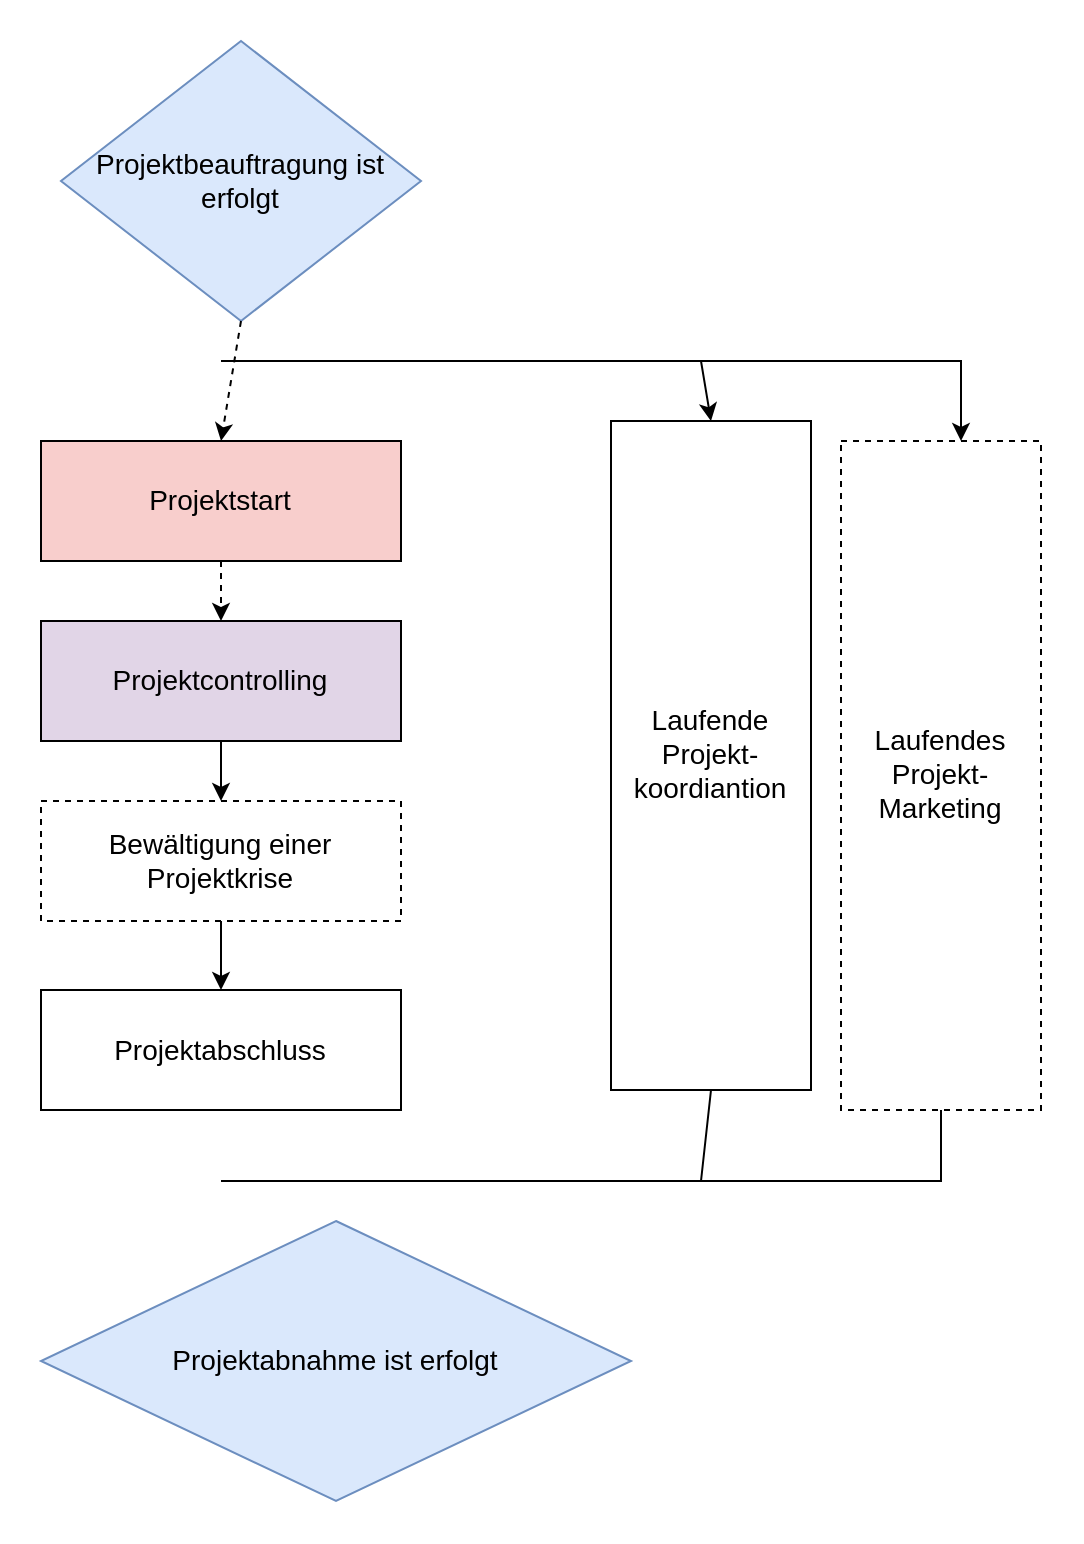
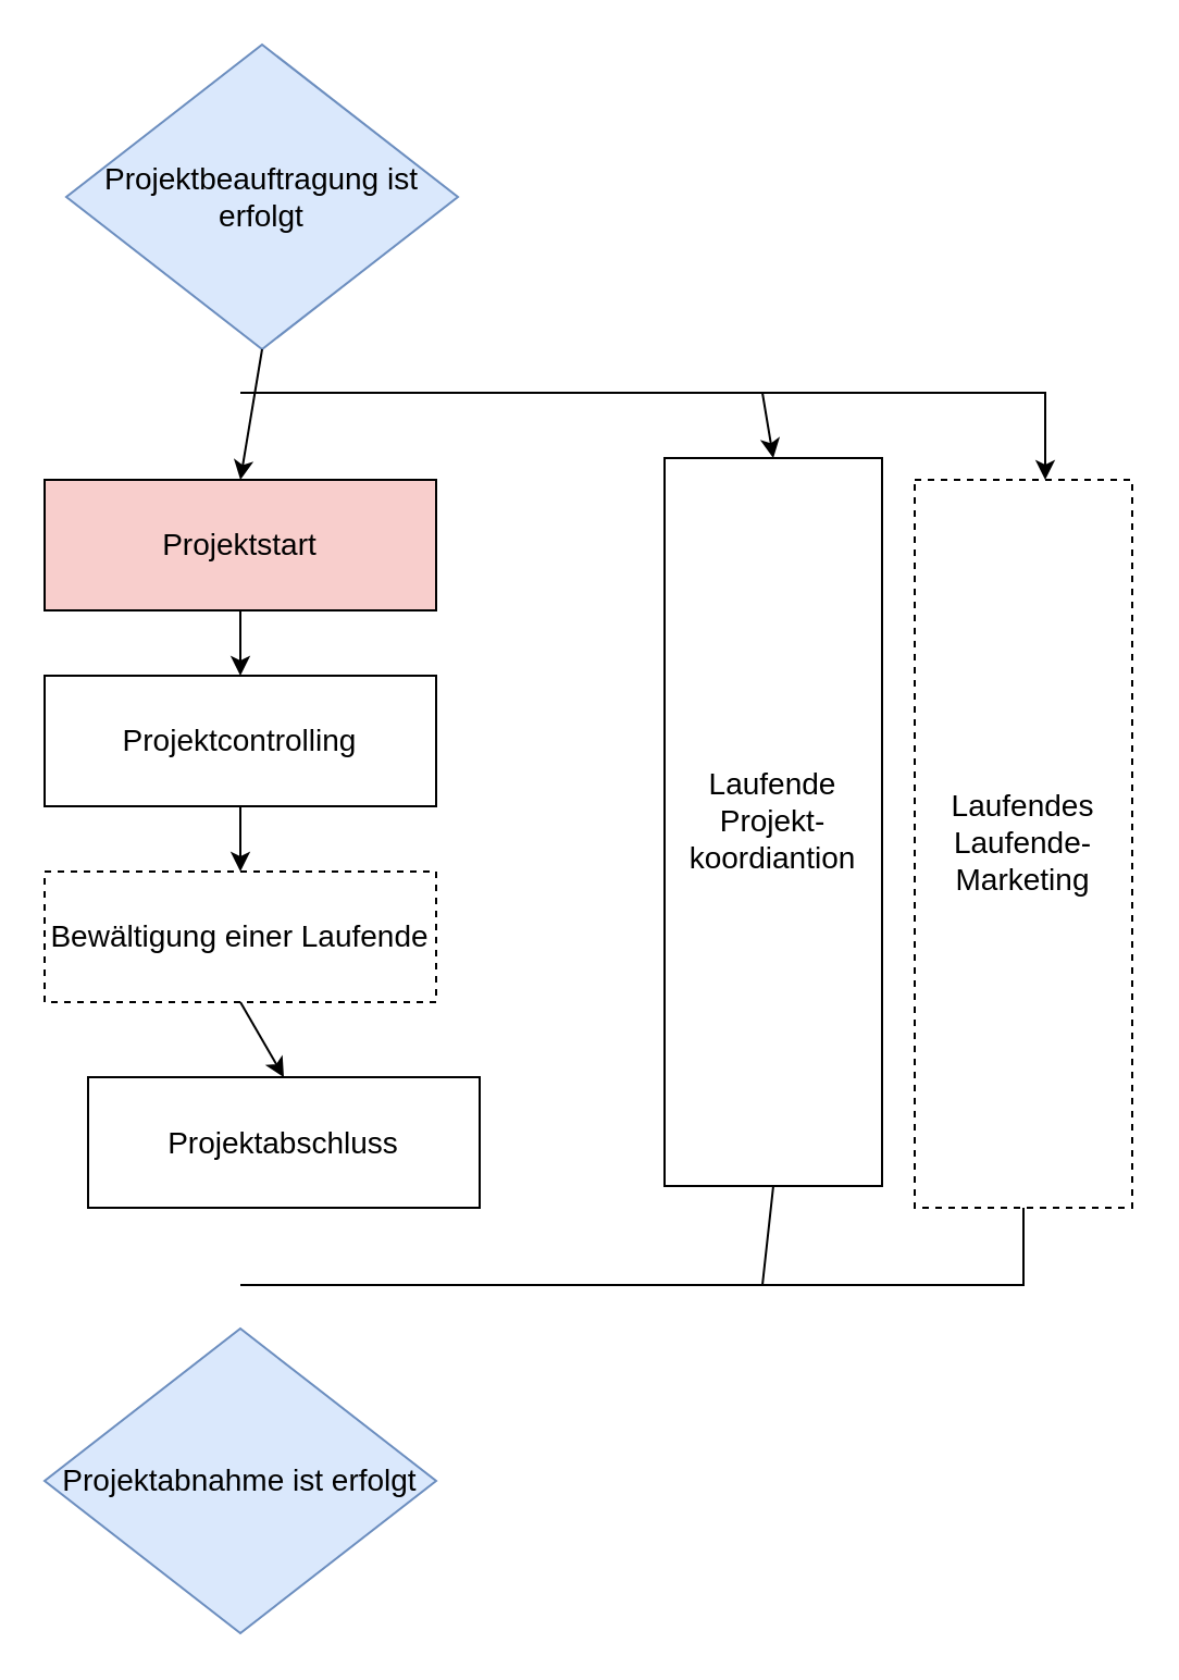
  <mxCell id="0" />
  <mxCell id="1" parent="0" />
  <mxCell id="2" value="&lt;font style=&quot;font-size: 14px;&quot;&gt;Projektbeauftragung ist erfolgt&lt;/font&gt;" style="rhombus;whiteSpace=wrap;html=1;fillColor=#dae8fc;strokeColor=#6c8ebf;" parent="1" vertex="1"><mxGeometry x="30" y="20" width="180" height="140" as="geometry" /></mxCell>
  <mxCell id="3" value="&lt;font style=&quot;font-size: 14px;&quot;&gt;Projektstart&lt;/font&gt;" style="rounded=0;whiteSpace=wrap;html=1;fillColor=#f8cecc;" parent="1" vertex="1"><mxGeometry x="20" y="220" width="180" height="60" as="geometry" /></mxCell>
- <mxCell id="4" value="&lt;span style=&quot;font-size: 14px;&quot;&gt;Projektcontrolling&lt;br&gt;&lt;/span&gt;" style="rounded=0;whiteSpace=wrap;html=1;fillColor=#e1d5e7;" parent="1" vertex="1"><mxGeometry x="20" y="310" width="180" height="60" as="geometry" /></mxCell>
- <mxCell id="5" value="&lt;span style=&quot;font-size: 14px;&quot;&gt;Bewältigung einer Projektkrise&lt;br&gt;&lt;/span&gt;" style="rounded=0;whiteSpace=wrap;html=1;strokeColor=default;dashed=1;" parent="1" vertex="1"><mxGeometry x="20" y="400" width="180" height="60" as="geometry" /></mxCell>
- <mxCell id="6" value="&lt;span style=&quot;font-size: 14px;&quot;&gt;Projektabschluss&lt;br&gt;&lt;/span&gt;" style="rounded=0;whiteSpace=wrap;html=1;" parent="1" vertex="1"><mxGeometry x="20" y="494.5" width="180" height="60" as="geometry" /></mxCell>
+ <mxCell id="4" value="&lt;span style=&quot;font-size: 14px;&quot;&gt;Projektcontrolling&lt;br&gt;&lt;/span&gt;" style="rounded=0;whiteSpace=wrap;html=1;" parent="1" vertex="1"><mxGeometry x="20" y="310" width="180" height="60" as="geometry" /></mxCell>
+ <mxCell id="5" value="&lt;span style=&quot;font-size: 14px;&quot;&gt;Bewältigung einer Laufende&lt;br&gt;&lt;/span&gt;" style="rounded=0;whiteSpace=wrap;html=1;strokeColor=default;dashed=1;" parent="1" vertex="1"><mxGeometry x="20" y="400" width="180" height="60" as="geometry" /></mxCell>
+ <mxCell id="6" value="&lt;span style=&quot;font-size: 14px;&quot;&gt;Projektabschluss&lt;br&gt;&lt;/span&gt;" style="rounded=0;whiteSpace=wrap;html=1;" parent="1" vertex="1"><mxGeometry x="40" y="494.5" width="180" height="60" as="geometry" /></mxCell>
  <mxCell id="7" value="&lt;span style=&quot;font-size: 14px;&quot;&gt;Laufende Projekt-koordiantion&lt;br&gt;&lt;/span&gt;" style="rounded=0;whiteSpace=wrap;html=1;" parent="1" vertex="1"><mxGeometry x="305" y="210" width="100" height="334.5" as="geometry" /></mxCell>
- <mxCell id="8" value="&lt;span style=&quot;font-size: 14px;&quot;&gt;Laufendes Projekt-Marketing&lt;br&gt;&lt;/span&gt;" style="rounded=0;whiteSpace=wrap;html=1;strokeColor=default;dashed=1;" parent="1" vertex="1"><mxGeometry x="420" y="220" width="100" height="334.5" as="geometry" /></mxCell>
- <mxCell id="9" value="&lt;font style=&quot;font-size: 14px;&quot;&gt;Projektabnahme ist erfolgt&lt;/font&gt;" style="rhombus;whiteSpace=wrap;html=1;fillColor=#dae8fc;strokeColor=#6c8ebf;" parent="1" vertex="1"><mxGeometry x="20" y="610" width="295" height="140" as="geometry" /></mxCell>
- <mxCell id="10" value="" style="endArrow=classic;html=1;rounded=0;exitX=0.5;exitY=1;exitDx=0;exitDy=0;entryX=0.5;entryY=0;entryDx=0;entryDy=0;dashed=1;" edge="1" parent="1" source="2" target="3"><mxGeometry width="50" height="50" relative="1" as="geometry"><mxPoint x="110" y="180" as="sourcePoint" /><mxPoint x="160" y="130" as="targetPoint" /></mxGeometry></mxCell>
- <mxCell id="11" value="" style="endArrow=classic;html=1;rounded=0;exitX=0.5;exitY=1;exitDx=0;exitDy=0;entryX=0.5;entryY=0;entryDx=0;entryDy=0;dashed=1;" edge="1" parent="1" source="3" target="4"><mxGeometry width="50" height="50" relative="1" as="geometry"><mxPoint x="140" y="260" as="sourcePoint" /><mxPoint x="190" y="210" as="targetPoint" /></mxGeometry></mxCell>
+ <mxCell id="8" value="&lt;span style=&quot;font-size: 14px;&quot;&gt;Laufendes Laufende-Marketing&lt;br&gt;&lt;/span&gt;" style="rounded=0;whiteSpace=wrap;html=1;strokeColor=default;dashed=1;" parent="1" vertex="1"><mxGeometry x="420" y="220" width="100" height="334.5" as="geometry" /></mxCell>
+ <mxCell id="9" value="&lt;font style=&quot;font-size: 14px;&quot;&gt;Projektabnahme ist erfolgt&lt;/font&gt;" style="rhombus;whiteSpace=wrap;html=1;fillColor=#dae8fc;strokeColor=#6c8ebf;" parent="1" vertex="1"><mxGeometry x="20" y="610" width="180" height="140" as="geometry" /></mxCell>
+ <mxCell id="10" value="" style="endArrow=classic;html=1;rounded=0;exitX=0.5;exitY=1;exitDx=0;exitDy=0;entryX=0.5;entryY=0;entryDx=0;entryDy=0;" edge="1" parent="1" source="2" target="3"><mxGeometry width="50" height="50" relative="1" as="geometry"><mxPoint x="110" y="180" as="sourcePoint" /><mxPoint x="160" y="130" as="targetPoint" /></mxGeometry></mxCell>
+ <mxCell id="11" value="" style="endArrow=classic;html=1;rounded=0;exitX=0.5;exitY=1;exitDx=0;exitDy=0;entryX=0.5;entryY=0;entryDx=0;entryDy=0;" edge="1" parent="1" source="3" target="4"><mxGeometry width="50" height="50" relative="1" as="geometry"><mxPoint x="140" y="260" as="sourcePoint" /><mxPoint x="190" y="210" as="targetPoint" /></mxGeometry></mxCell>
  <mxCell id="12" value="" style="endArrow=classic;html=1;rounded=0;entryX=0.5;entryY=0;entryDx=0;entryDy=0;" edge="1" parent="1" target="5"><mxGeometry width="50" height="50" relative="1" as="geometry"><mxPoint x="110" y="370" as="sourcePoint" /><mxPoint x="160" y="320" as="targetPoint" /></mxGeometry></mxCell>
  <mxCell id="13" value="" style="endArrow=classic;html=1;rounded=0;entryX=0.5;entryY=0;entryDx=0;entryDy=0;" edge="1" parent="1" target="6"><mxGeometry width="50" height="50" relative="1" as="geometry"><mxPoint x="110" y="460" as="sourcePoint" /><mxPoint x="160" y="410" as="targetPoint" /></mxGeometry></mxCell>
  <mxCell id="14" value="" style="endArrow=classic;html=1;rounded=0;entryX=0.5;entryY=0;entryDx=0;entryDy=0;" edge="1" parent="1" target="7"><mxGeometry width="50" height="50" relative="1" as="geometry"><mxPoint x="110" y="180" as="sourcePoint" /><mxPoint x="330" y="220" as="targetPoint" /><Array as="points"><mxPoint x="350" y="180" /></Array></mxGeometry></mxCell>
  <mxCell id="15" value="" style="endArrow=classic;html=1;rounded=0;" edge="1" parent="1"><mxGeometry width="50" height="50" relative="1" as="geometry"><mxPoint x="350" y="180" as="sourcePoint" /><mxPoint x="480" y="220" as="targetPoint" /><Array as="points"><mxPoint x="480" y="180" /></Array></mxGeometry></mxCell>
  <mxCell id="16" value="" style="endArrow=none;html=1;rounded=0;entryX=0.5;entryY=1;entryDx=0;entryDy=0;" edge="1" parent="1" target="7"><mxGeometry width="50" height="50" relative="1" as="geometry"><mxPoint x="110" y="590" as="sourcePoint" /><mxPoint x="400" y="340" as="targetPoint" /><Array as="points"><mxPoint x="230" y="590" /><mxPoint x="350" y="590" /></Array></mxGeometry></mxCell>
  <mxCell id="17" value="" style="endArrow=none;html=1;rounded=0;entryX=0.5;entryY=1;entryDx=0;entryDy=0;" edge="1" parent="1" target="8"><mxGeometry width="50" height="50" relative="1" as="geometry"><mxPoint x="350" y="590" as="sourcePoint" /><mxPoint x="400" y="340" as="targetPoint" /><Array as="points"><mxPoint x="470" y="590" /></Array></mxGeometry></mxCell>
